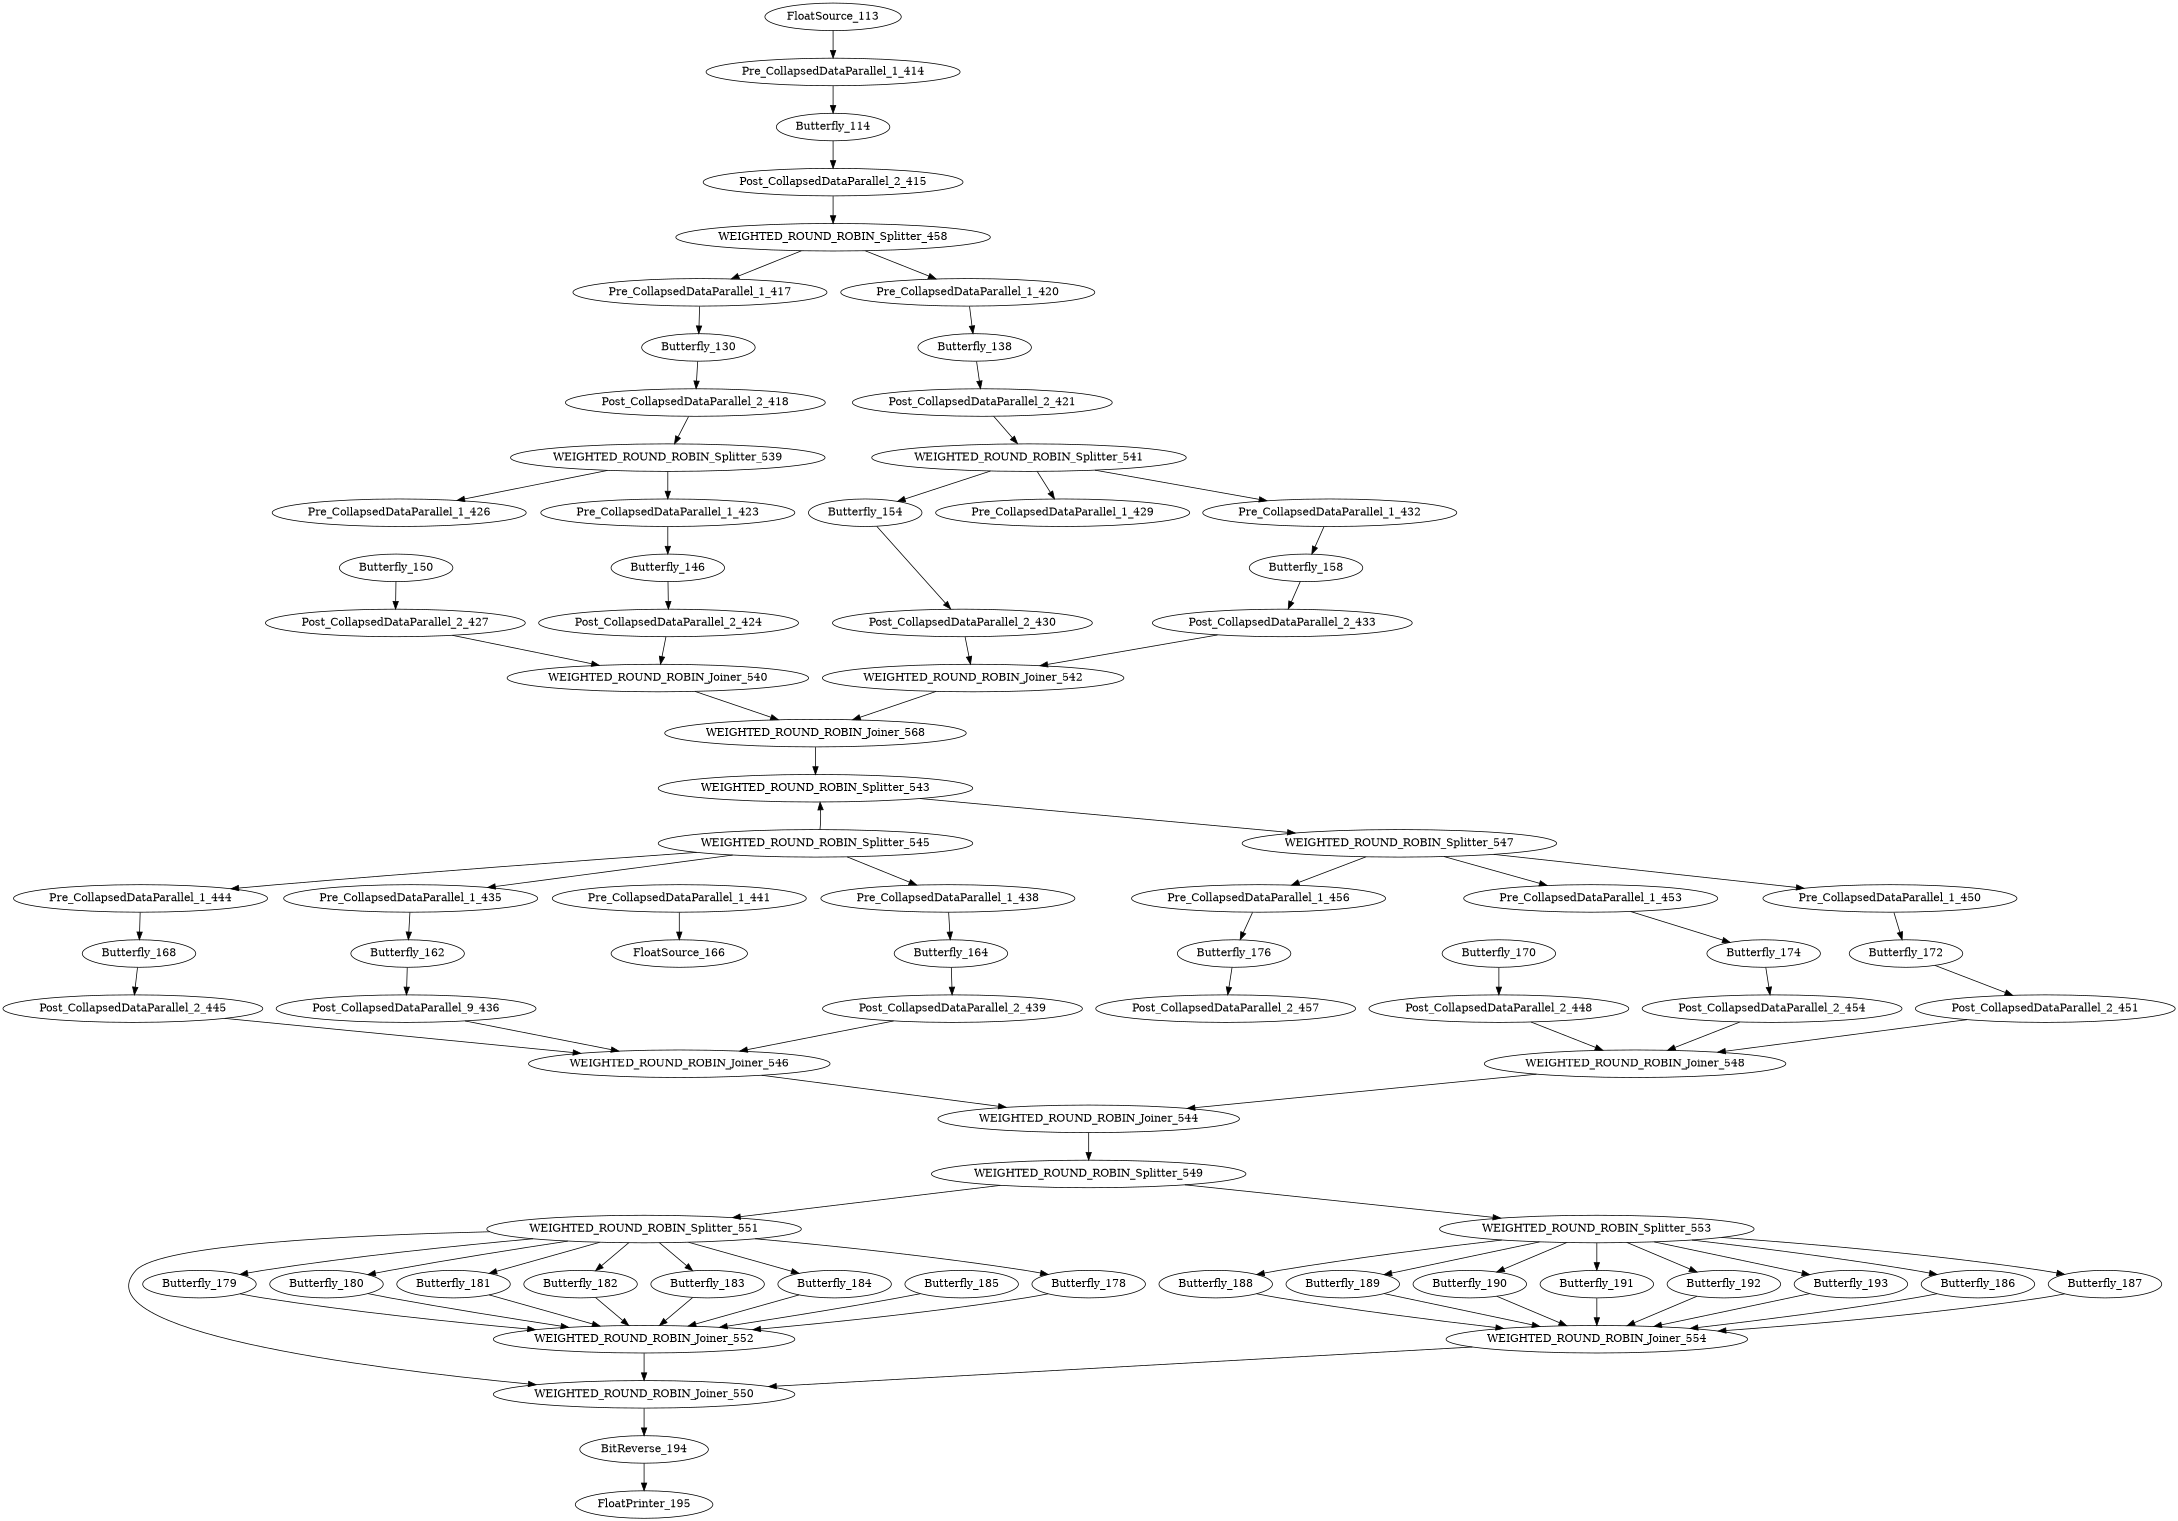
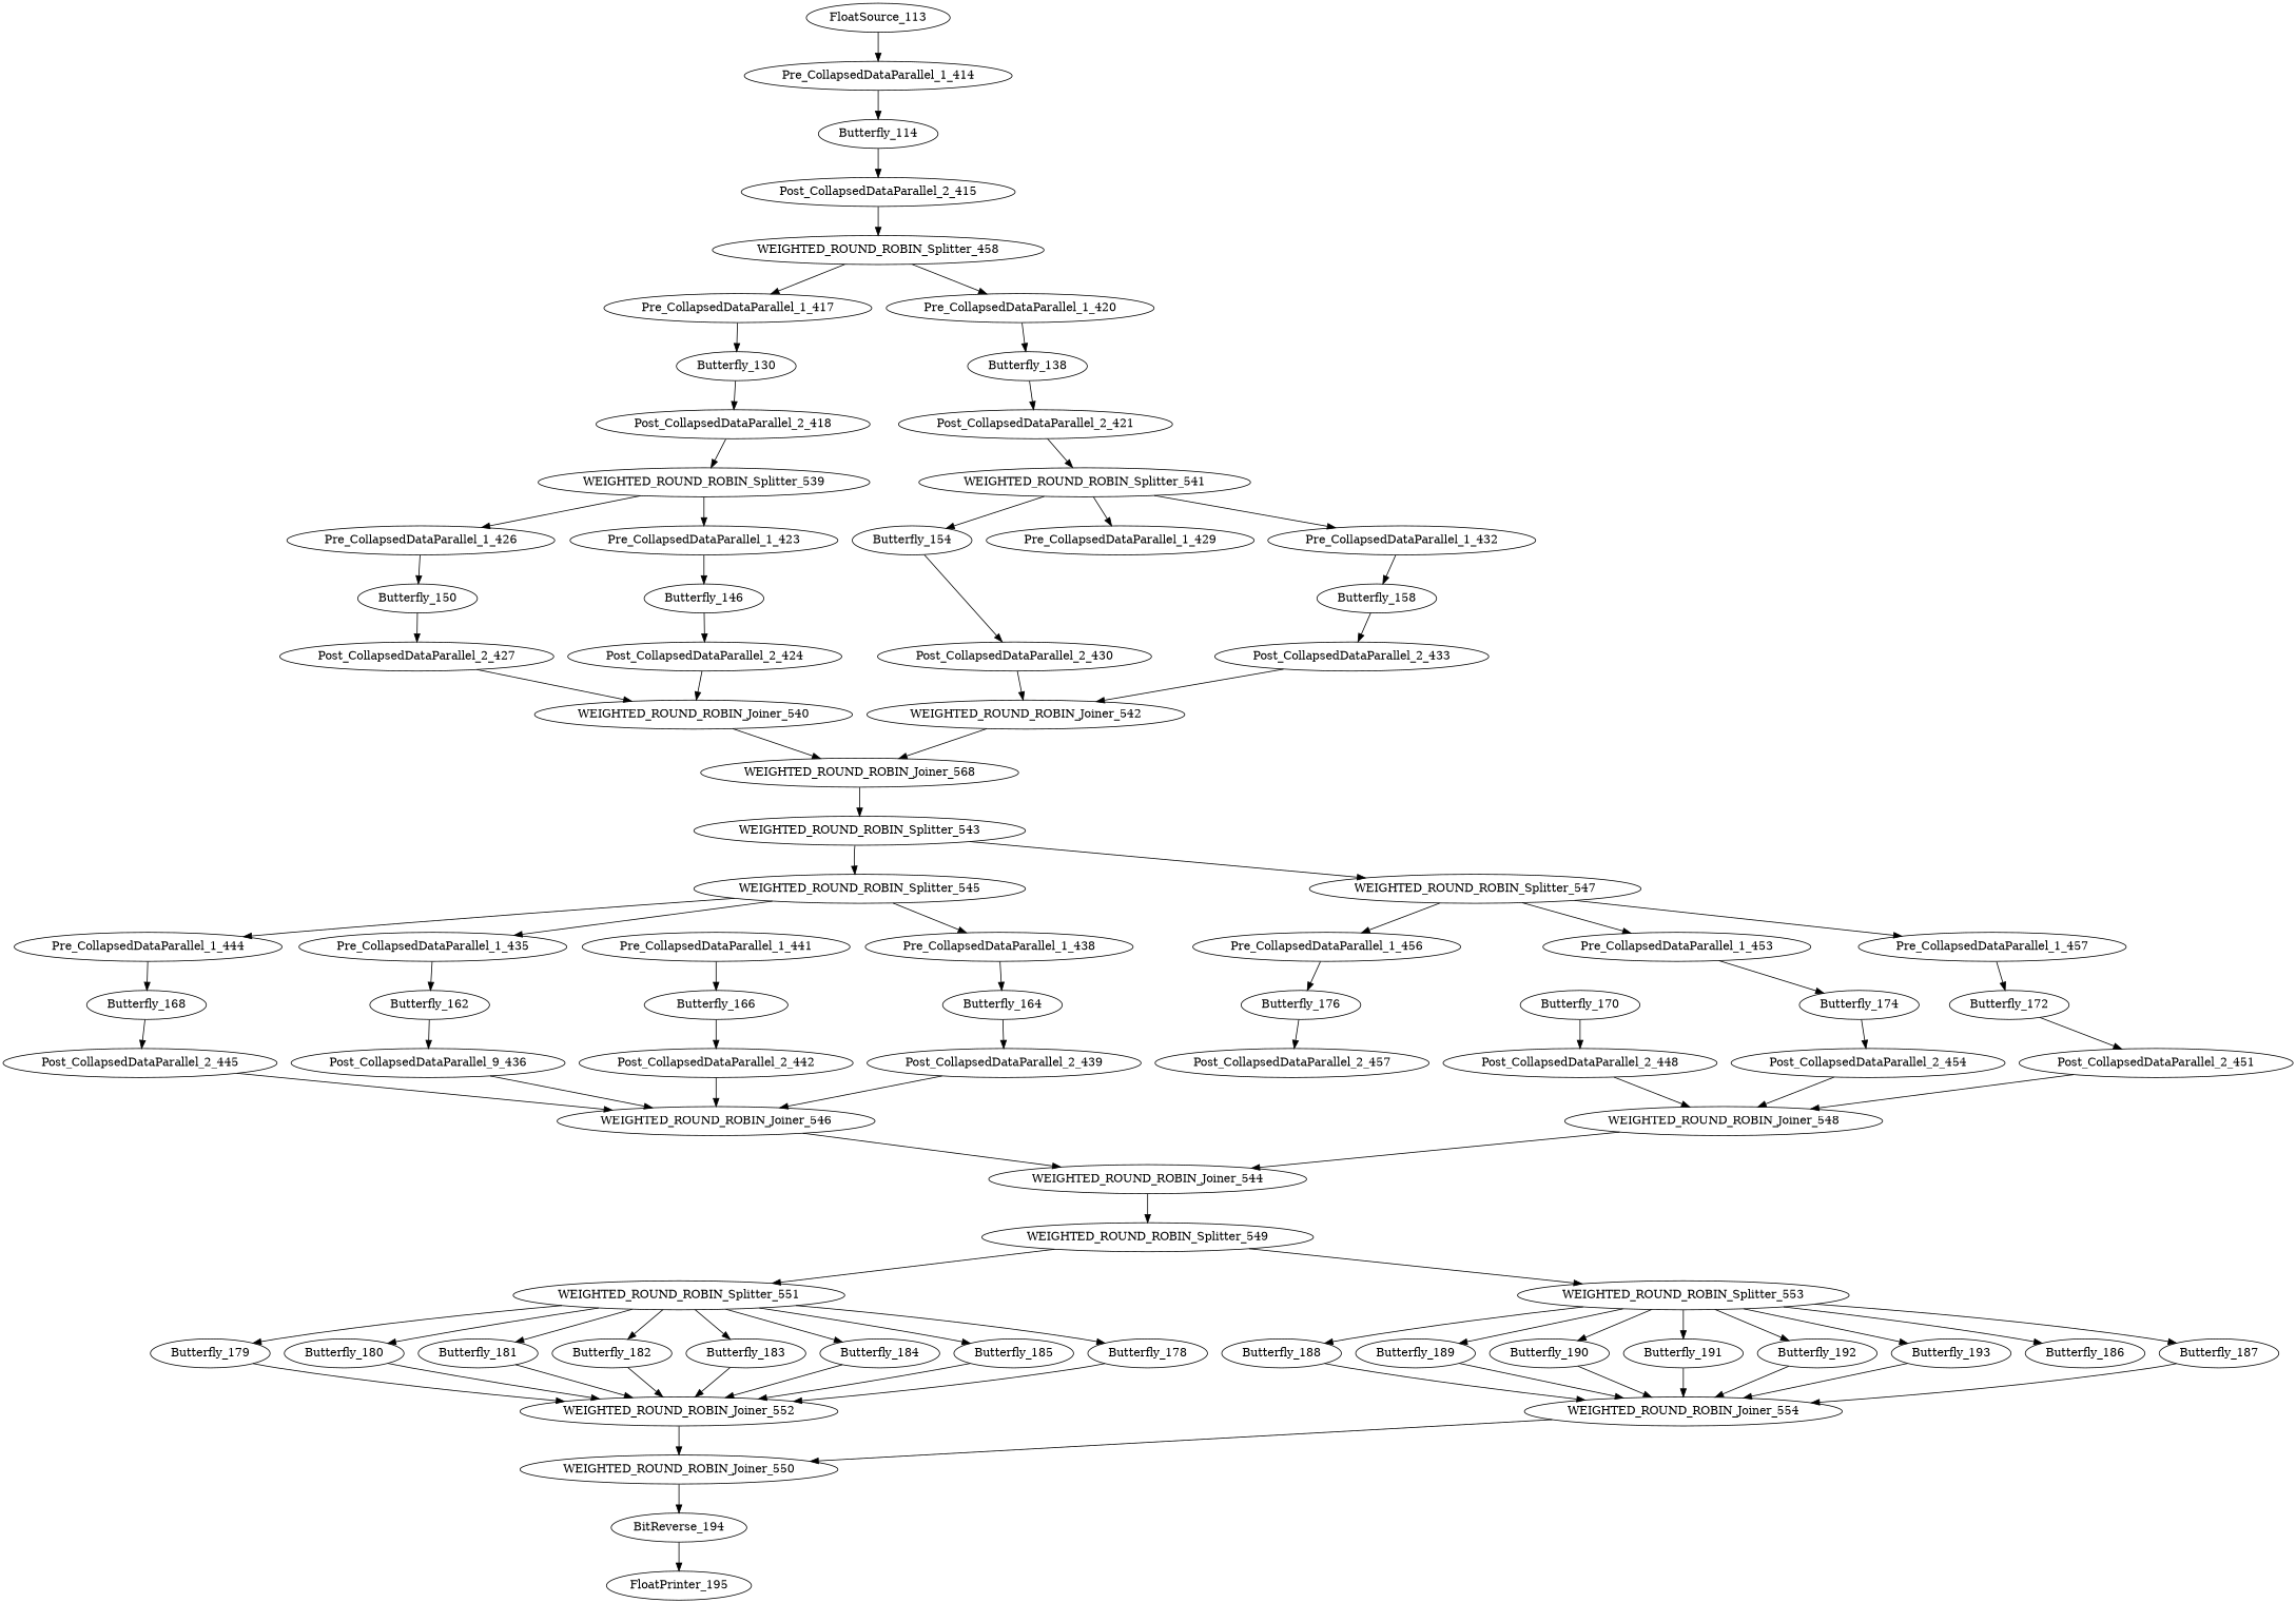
  digraph {
    node [codeSize="98 b" peek=8 peekType=float pop=8 popType=float push=8 pushType=float stackSize="160 b" work=44]
    n1 [codeSize="64 b" label=FloatSource_113 peek=0 peekType=void pop=0 popType=void push=64 stackSize="0 b" work=22]
    n2 [codeSize="64 b" label=Pre_CollapsedDataParallel_1_414 peek=64 pop=64 push=64 work=723]
    n3 [label=Butterfly_114 peek=64 pop=64 push=64 stackSize="192 b"]
    n4 [codeSize="68 b" label=Post_CollapsedDataParallel_2_415 peek=64 pop=64 push=64 work=745]
    n5 [codeSize="42 b" label=WEIGHTED_ROUND_ROBIN_Splitter_458 peek=0 peekType=void pop=64 push=64 stackSize="96 b" work=0]
    n6 [codeSize="64 b" label=Pre_CollapsedDataParallel_1_417 peek=32 pop=32 push=32 work=363]
    n7 [codeSize="64 b" label=Pre_CollapsedDataParallel_1_420 peek=32 pop=32 push=32 work=363]
    n8 [label=Butterfly_130 peek=32 pop=32 push=32 stackSize="192 b"]
    n9 [label=Butterfly_138 peek=32 pop=32 push=32 stackSize="192 b"]
    n10 [codeSize="68 b" label=Post_CollapsedDataParallel_2_418 peek=32 pop=32 push=32 work=377]
    n11 [codeSize="42 b" label=WEIGHTED_ROUND_ROBIN_Splitter_539 peek=0 peekType=void pop=32 push=32 stackSize="96 b" work=0]
    n12 [codeSize="64 b" label=Pre_CollapsedDataParallel_1_423 peek=16 pop=16 push=16 work=183]
    n13 [codeSize="64 b" label=Pre_CollapsedDataParallel_1_426 peek=16 pop=16 push=16 work=183]
    n14 [label=Butterfly_146 peek=16 pop=16 push=16 stackSize="192 b"]
    n15 [label=Butterfly_150 peek=16 pop=16 push=16 stackSize="192 b"]
    n16 [codeSize="68 b" label=Post_CollapsedDataParallel_2_424 peek=16 pop=16 push=16 work=193]
    n17 [codeSize="42 b" label=WEIGHTED_ROUND_ROBIN_Joiner_540 peek=0 peekType=void pop=32 push=32 stackSize="96 b" work=0]
    n18 [codeSize="42 b" label=WEIGHTED_ROUND_ROBIN_Joiner_568 peek=0 peekType=void pop=64 push=64 stackSize="96 b" work=0]
    n19 [codeSize="68 b" label=Post_CollapsedDataParallel_2_427 peek=16 pop=16 push=16 work=193]
    n20 [codeSize="42 b" label=WEIGHTED_ROUND_ROBIN_Splitter_543 peek=0 peekType=void pop=64 push=64 stackSize="96 b" work=0]
    n21 [codeSize="68 b" label=Post_CollapsedDataParallel_2_421 peek=32 pop=32 push=32 work=377]
    n22 [codeSize="42 b" label=WEIGHTED_ROUND_ROBIN_Splitter_541 peek=0 peekType=void pop=32 push=32 stackSize="96 b" work=0]
    n23 [codeSize="64 b" label=Pre_CollapsedDataParallel_1_429 peek=16 pop=16 push=16 work=183]
    n24 [codeSize="64 b" label=Pre_CollapsedDataParallel_1_432 peek=16 pop=16 push=16 work=183]
    n25 [label=Butterfly_154 peek=16 pop=16 push=16 stackSize="192 b"]
    n26 [label=Butterfly_158 peek=16 pop=16 push=16 stackSize="192 b"]
    n27 [codeSize="68 b" label=Post_CollapsedDataParallel_2_430 peek=16 pop=16 push=16 work=193]
    n28 [codeSize="42 b" label=WEIGHTED_ROUND_ROBIN_Joiner_542 peek=0 peekType=void pop=32 push=32 stackSize="96 b" work=0]
    n29 [codeSize="68 b" label=Post_CollapsedDataParallel_2_433 peek=16 pop=16 push=16 work=193]
    n30 [codeSize="78 b" label=WEIGHTED_ROUND_ROBIN_Splitter_545 peek=0 peekType=void pop=32 push=32 work=0]
    n31 [codeSize="78 b" label=WEIGHTED_ROUND_ROBIN_Splitter_547 peek=0 peekType=void pop=32 push=32 work=0]
    n32 [codeSize="64 b" label=Pre_CollapsedDataParallel_1_435 work=93]
    n33 [codeSize="64 b" label=Pre_CollapsedDataParallel_1_438 work=93]
    n34 [codeSize="64 b" label=Pre_CollapsedDataParallel_1_444 work=93]
-   n35 [codeSize="64 b" label=Pre_CollapsedDataParallel_1_450 work=93]
+   n35 [codeSize="64 b" label=Pre_CollapsedDataParallel_1_457 work=93]
    n36 [codeSize="64 b" label=Pre_CollapsedDataParallel_1_453 work=93]
    n37 [codeSize="64 b" label=Pre_CollapsedDataParallel_1_456 work=93]
    n38 [label=Butterfly_162 stackSize="192 b"]
    n39 [label=Butterfly_164 stackSize="192 b"]
    n40 [codeSize="64 b" label=Pre_CollapsedDataParallel_1_441 work=93]
-   n41 [label=FloatSource_166 stackSize="192 b"]
+   n41 [label=Butterfly_166 stackSize="192 b"]
    n42 [label=Butterfly_168 stackSize="192 b"]
    n43 [codeSize="68 b" label=Post_CollapsedDataParallel_9_436 work=101]
    n44 [codeSize="78 b" label=WEIGHTED_ROUND_ROBIN_Joiner_546 peek=0 peekType=void pop=32 push=32 work=0]
    n45 [codeSize="42 b" label=WEIGHTED_ROUND_ROBIN_Joiner_544 peek=0 peekType=void pop=64 push=64 stackSize="96 b" work=0]
    n46 [codeSize="68 b" label=Post_CollapsedDataParallel_2_439 work=101]
+   n47 [codeSize="68 b" label=Post_CollapsedDataParallel_2_442 work=101]
    n48 [codeSize="68 b" label=Post_CollapsedDataParallel_2_445 work=101]
    n49 [codeSize="42 b" label=WEIGHTED_ROUND_ROBIN_Splitter_549 peek=0 peekType=void pop=64 push=64 stackSize="96 b" work=0]
    n50 [label=Butterfly_172 stackSize="192 b"]
    n51 [label=Butterfly_174 stackSize="192 b"]
    n52 [label=Butterfly_176 stackSize="192 b"]
    n53 [label=Butterfly_170 stackSize="192 b"]
    n54 [codeSize="68 b" label=Post_CollapsedDataParallel_2_448 work=101]
    n55 [codeSize="78 b" label=WEIGHTED_ROUND_ROBIN_Joiner_548 peek=0 peekType=void pop=32 push=32 work=0]
    n56 [codeSize="68 b" label=Post_CollapsedDataParallel_2_451 work=101]
    n57 [codeSize="68 b" label=Post_CollapsedDataParallel_2_454 work=101]
    n58 [codeSize="68 b" label=Post_CollapsedDataParallel_2_457 work=101]
    n59 [codeSize="150 b" label=WEIGHTED_ROUND_ROBIN_Splitter_551 peek=0 peekType=void pop=32 push=32 stackSize="288 b" work=0]
    n60 [codeSize="150 b" label=WEIGHTED_ROUND_ROBIN_Splitter_553 peek=0 peekType=void pop=32 push=32 stackSize="288 b" work=0]
    n61 [label=Butterfly_178 peek=4 pop=4 push=4 stackSize="192 b"]
    n62 [label=Butterfly_179 peek=4 pop=4 push=4 stackSize="192 b"]
    n63 [label=Butterfly_180 peek=4 pop=4 push=4 stackSize="192 b"]
    n64 [label=Butterfly_181 peek=4 pop=4 push=4 stackSize="192 b"]
    n65 [label=Butterfly_182 peek=4 pop=4 push=4 stackSize="192 b"]
    n66 [label=Butterfly_183 peek=4 pop=4 push=4 stackSize="192 b"]
    n67 [label=Butterfly_184 peek=4 pop=4 push=4 stackSize="192 b"]
    n68 [label=Butterfly_185 peek=4 pop=4 push=4 stackSize="192 b"]
    n69 [label=Butterfly_186 peek=4 pop=4 push=4 stackSize="192 b"]
    n70 [label=Butterfly_187 peek=4 pop=4 push=4 stackSize="192 b"]
    n71 [label=Butterfly_188 peek=4 pop=4 push=4 stackSize="192 b"]
    n72 [label=Butterfly_189 peek=4 pop=4 push=4 stackSize="192 b"]
    n73 [label=Butterfly_190 peek=4 pop=4 push=4 stackSize="192 b"]
    n74 [label=Butterfly_191 peek=4 pop=4 push=4 stackSize="192 b"]
    n75 [label=Butterfly_192 peek=4 pop=4 push=4 stackSize="192 b"]
    n76 [label=Butterfly_193 peek=4 pop=4 push=4 stackSize="192 b"]
    n77 [codeSize="150 b" label=WEIGHTED_ROUND_ROBIN_Joiner_552 peek=0 peekType=void pop=32 push=32 stackSize="288 b" work=0]
    n78 [codeSize="42 b" label=WEIGHTED_ROUND_ROBIN_Joiner_550 peek=0 peekType=void pop=64 push=64 stackSize="96 b" work=0]
    n79 [codeSize="118 b" label=BitReverse_194 peek=64 pop=64 push=64 work=2080]
    n80 [codeSize="150 b" label=WEIGHTED_ROUND_ROBIN_Joiner_554 peek=0 peekType=void pop=32 push=32 stackSize="288 b" work=0]
    n81 [codeSize="32 b" label=FloatPrinter_195 peek=64 pop=64 push=0 pushType=void stackSize="0 b" work=12]
    n1 -> n2
    n2 -> n3
    n3 -> n4
    n4 -> n5
    n5 -> n6
    n5 -> n7
    n6 -> n8
    n7 -> n9
    n8 -> n10
    n9 -> n21
    n10 -> n11
    n11 -> n12
    n11 -> n13
    n12 -> n14
+   n13 -> n15
    n14 -> n16
    n15 -> n19
    n16 -> n17
    n17 -> n18
    n18 -> n20
    n19 -> n17
-   n30 -> n20
+   n20 -> n30
    n20 -> n31
    n21 -> n22
    n22 -> n23
    n22 -> n24
    n22 -> n25
    n24 -> n26
    n25 -> n27
    n26 -> n29
    n27 -> n28
    n28 -> n18
    n29 -> n28
    n30 -> n32
    n30 -> n33
    n30 -> n34
    n31 -> n35
    n31 -> n36
    n31 -> n37
    n32 -> n38
    n33 -> n39
    n34 -> n42
    n35 -> n50
    n36 -> n51
    n37 -> n52
    n38 -> n43
    n39 -> n46
    n40 -> n41
+   n41 -> n47
    n42 -> n48
    n43 -> n44
    n44 -> n45
    n45 -> n49
    n46 -> n44
+   n47 -> n44
    n48 -> n44
    n49 -> n59
    n49 -> n60
    n50 -> n56
    n51 -> n57
    n52 -> n58
    n53 -> n54
    n54 -> n55
    n55 -> n45
    n56 -> n55
    n57 -> n55
    n59 -> n61
    n59 -> n62
    n59 -> n63
    n59 -> n64
    n59 -> n65
    n59 -> n66
    n59 -> n67
-   n59 -> n78
+   n59 -> n68
    n60 -> n69
    n60 -> n70
    n60 -> n71
    n60 -> n72
    n60 -> n73
    n60 -> n74
    n60 -> n75
    n60 -> n76
    n61 -> n77
    n62 -> n77
    n63 -> n77
    n64 -> n77
    n65 -> n77
    n66 -> n77
    n67 -> n77
    n68 -> n77
-   n69 -> n80
    n70 -> n80
    n71 -> n80
    n72 -> n80
    n73 -> n80
    n74 -> n80
    n75 -> n80
    n76 -> n80
    n77 -> n78
    n78 -> n79
    n79 -> n81
    n80 -> n78
  }
